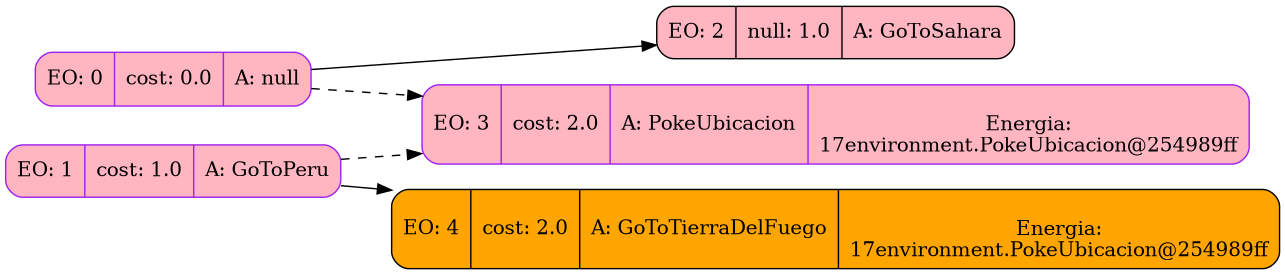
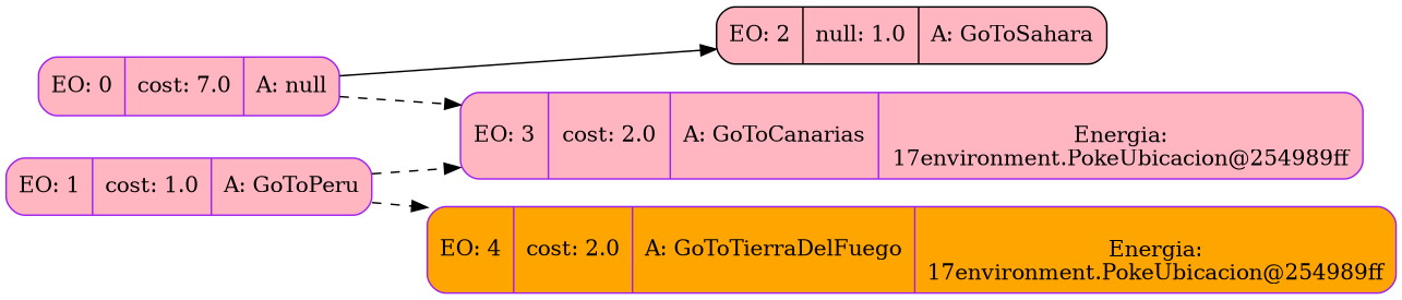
  digraph {
    rankdir=LR
    node [color=purple fillcolor=lightpink shape=Mrecord style=filled]
    edge [style=solid]
-   n1 [label="{EO: 0|cost: 0.0|A: null}"]
+   n1 [label="{EO: 0|cost: 7.0|A: null}"]
    n2 [color=black label="{EO: 2|null: 1.0|A: GoToSahara}"]
-   n3 [label="{EO: 3|cost: 2.0|A: PokeUbicacion|{\nEnergia:\n17environment.PokeUbicacion@254989ff\n}}"]
+   n3 [label="{EO: 3|cost: 2.0|A: GoToCanarias|{\nEnergia:\n17environment.PokeUbicacion@254989ff\n}}"]
    n4 [label="{EO: 1|cost: 1.0|A: GoToPeru}"]
-   n5 [color=black fillcolor=orange label="{EO: 4|cost: 2.0|A: GoToTierraDelFuego|{\nEnergia:\n17environment.PokeUbicacion@254989ff\n}}"]
+   n5 [fillcolor=orange label="{EO: 4|cost: 2.0|A: GoToTierraDelFuego|{\nEnergia:\n17environment.PokeUbicacion@254989ff\n}}"]
    n1 -> n2
    n1 -> n3 [style=dashed]
    n4 -> n3 [style=dashed]
-   n4 -> n5
+   n4 -> n5 [style=dashed]
  }
